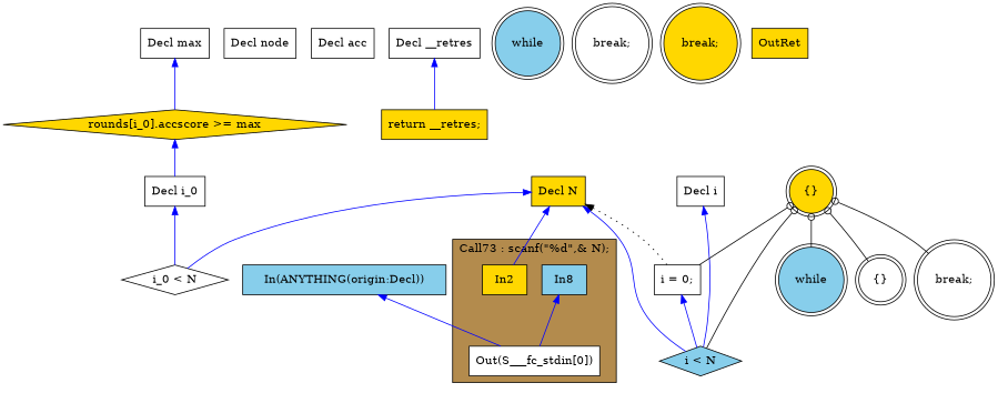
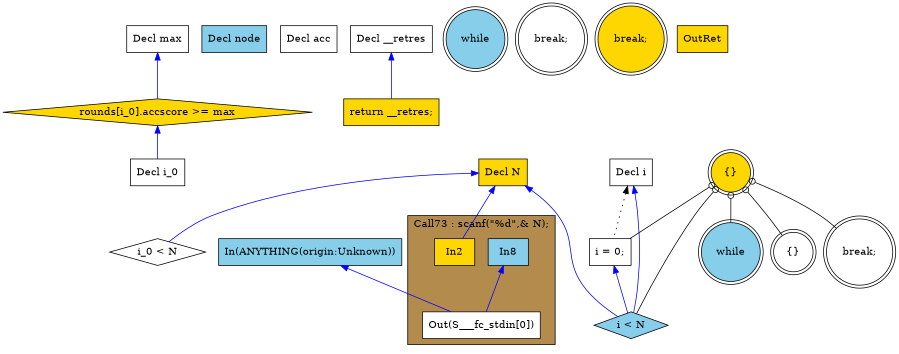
  digraph {
    rankdir=TB
    node [fillcolor=white shape=box style=filled]
    edge [color="#0000FF" dir=back]
    n1 [fillcolor=skyblue label=In8]
    n2 [fillcolor=gold label=In2]
    n3 [label="Out(S___fc_stdin[0])"]
    n4 [fillcolor=gold label="Decl N"]
    n5 [fillcolor=skyblue label="i < N" shape=diamond]
    n6 [label="i_0 < N" shape=diamond]
    n7 [label="Decl i"]
    n8 [label="i = 0;"]
-   n9 [label="Decl node"]
+   n9 [fillcolor=skyblue label="Decl node"]
    n10 [label="Decl acc"]
    n11 [label="Decl max"]
    n12 [fillcolor=gold label="rounds[i_0].accscore >= max" shape=diamond]
    n13 [label="Decl i_0"]
    n14 [label="Decl __retres"]
    n15 [fillcolor=gold label="return __retres;"]
    n16 [fillcolor=gold label="{}" shape=doublecircle]
    n17 [fillcolor=skyblue label=while shape=doublecircle]
    n18 [label="{}" shape=doublecircle]
    n19 [label="break;" shape=doublecircle]
    n20 [fillcolor=skyblue label=while shape=doublecircle]
    n21 [label="break;" shape=doublecircle]
    n22 [fillcolor=gold label="break;" shape=doublecircle]
    n23 [fillcolor=gold label=OutRet]
-   n24 [fillcolor=skyblue label="In(ANYTHING(origin:Decl))"]
+   n24 [fillcolor=skyblue label="In(ANYTHING(origin:Unknown))"]
    subgraph cluster_1 {
      fillcolor="#B38B4D"
      label="Call73 : scanf(\"%d\",& N);"
      style=filled
      n1
      n2
      n3
    }
    n1 -> n3
    n4 -> n2
    n4 -> n5
    n4 -> n6
    n7 -> n5
-   n4 -> n8 [color="#000000" style=dotted]
+   n7 -> n8 [color="#000000" style=dotted]
    n8 -> n5
    n11 -> n12
    n12 -> n13
-   n13 -> n6
    n14 -> n15
    n16 -> n5 [arrowtail=odot color="#000000"]
    n16 -> n8 [arrowtail=odot color="#000000"]
    n16 -> n17 [arrowtail=odot color="#000000"]
    n16 -> n18 [arrowtail=odot color="#000000"]
    n16 -> n19 [arrowtail=odot color="#000000"]
    n24 -> n3
  }
